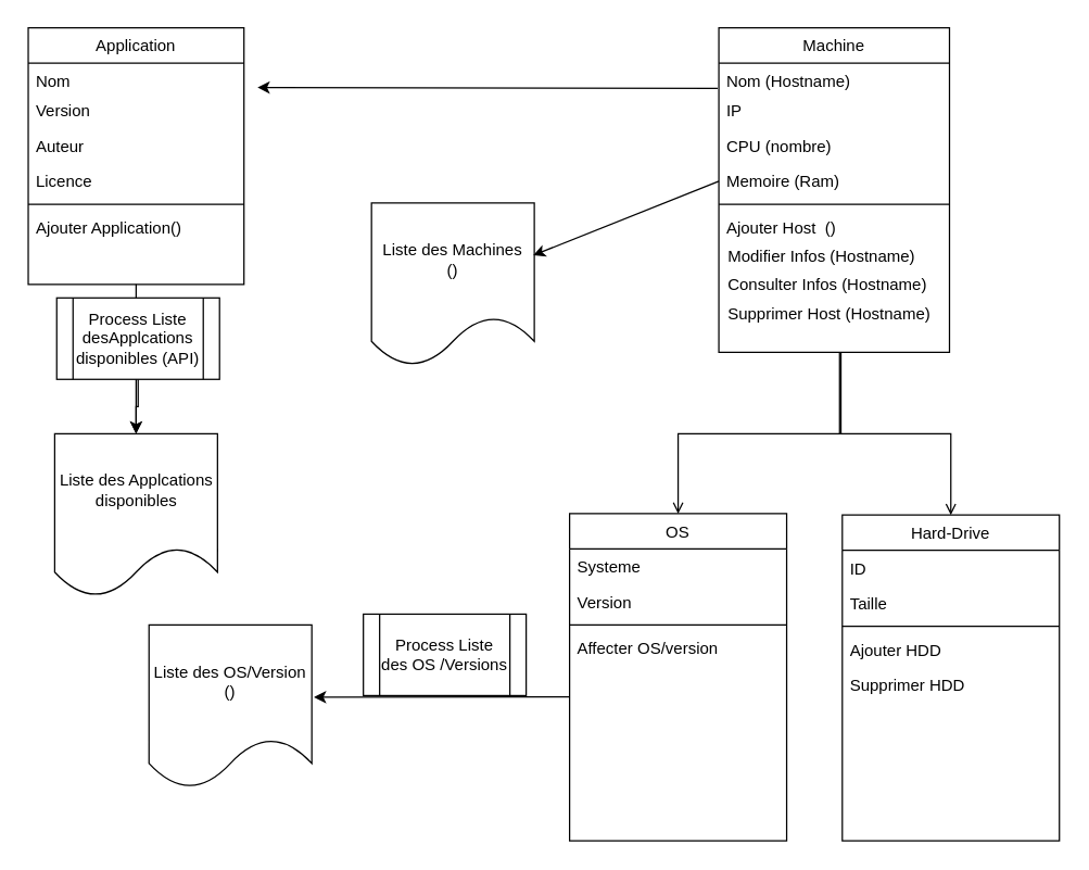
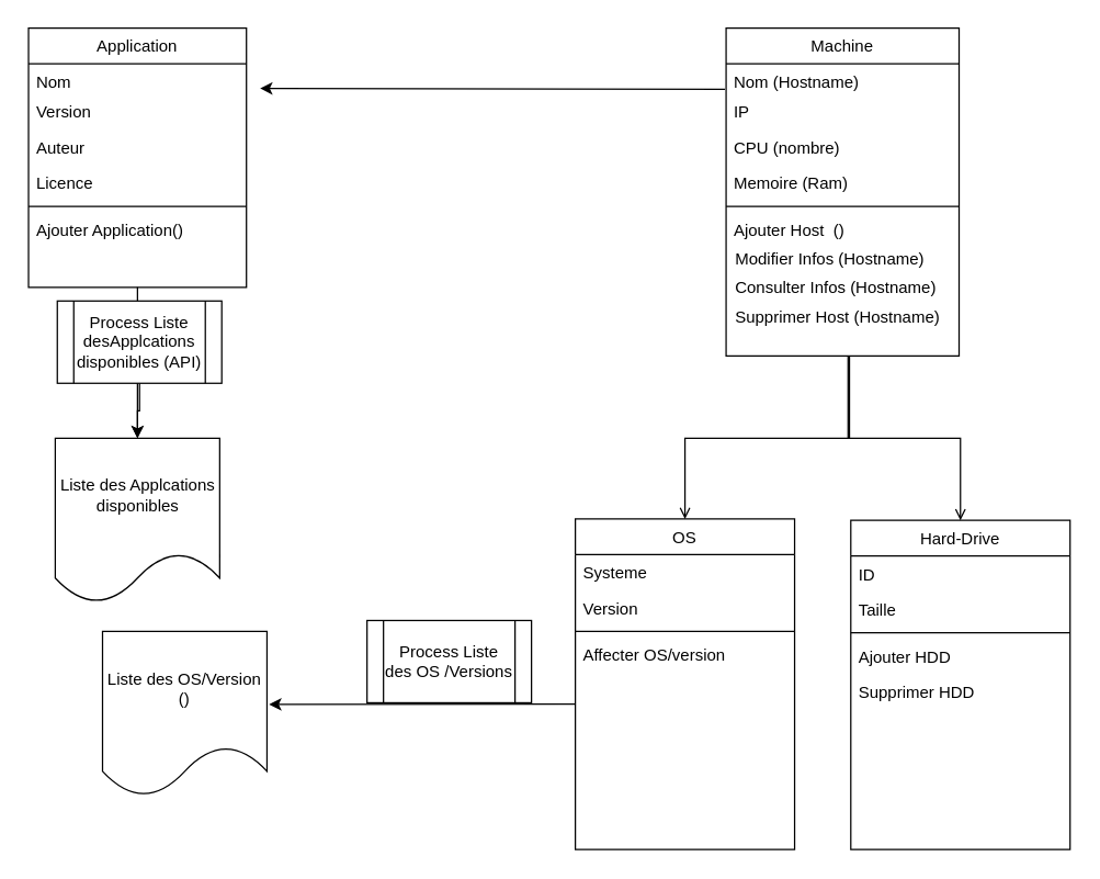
  <mxCell id="0" />
  <mxCell id="1" parent="0" />
  <mxCell id="2" value="Machine" style="swimlane;fontStyle=0;align=center;verticalAlign=top;childLayout=stackLayout;horizontal=1;startSize=26;horizontalStack=0;resizeParent=1;resizeLast=0;collapsible=1;marginBottom=0;rounded=0;shadow=0;strokeWidth=1;" parent="1" vertex="1"><mxGeometry x="529" y="20" width="170" height="239" as="geometry"><mxRectangle x="550" y="140" width="160" height="26" as="alternateBounds" /></mxGeometry></mxCell>
  <mxCell id="3" value="Nom (Hostname)" style="text;align=left;verticalAlign=top;spacingLeft=4;spacingRight=4;overflow=hidden;rotatable=0;points=[[0,0.5],[1,0.5]];portConstraint=eastwest;" parent="2" vertex="1"><mxGeometry y="26" width="170" height="22" as="geometry" /></mxCell>
  <mxCell id="4" value="IP&#10;" style="text;align=left;verticalAlign=top;spacingLeft=4;spacingRight=4;overflow=hidden;rotatable=0;points=[[0,0.5],[1,0.5]];portConstraint=eastwest;rounded=0;shadow=0;html=0;" parent="2" vertex="1"><mxGeometry y="48" width="170" height="26" as="geometry" /></mxCell>
  <mxCell id="5" value="CPU (nombre)&#10;" style="text;align=left;verticalAlign=top;spacingLeft=4;spacingRight=4;overflow=hidden;rotatable=0;points=[[0,0.5],[1,0.5]];portConstraint=eastwest;rounded=0;shadow=0;html=0;" parent="2" vertex="1"><mxGeometry y="74" width="170" height="26" as="geometry" /></mxCell>
  <mxCell id="6" value="Memoire (Ram)" style="text;align=left;verticalAlign=top;spacingLeft=4;spacingRight=4;overflow=hidden;rotatable=0;points=[[0,0.5],[1,0.5]];portConstraint=eastwest;rounded=0;shadow=0;html=0;" parent="2" vertex="1"><mxGeometry y="100" width="170" height="26" as="geometry" /></mxCell>
  <mxCell id="7" value="" style="line;html=1;strokeWidth=1;align=left;verticalAlign=middle;spacingTop=-1;spacingLeft=3;spacingRight=3;rotatable=0;labelPosition=right;points=[];portConstraint=eastwest;" parent="2" vertex="1"><mxGeometry y="126" width="170" height="8" as="geometry" /></mxCell>
  <mxCell id="8" value="Ajouter Host  () " style="text;align=left;verticalAlign=top;spacingLeft=4;spacingRight=4;overflow=hidden;rotatable=0;points=[[0,0.5],[1,0.5]];portConstraint=eastwest;" parent="2" vertex="1"><mxGeometry y="134" width="170" height="26" as="geometry" /></mxCell>
  <mxCell id="9" value="Hard-Drive" style="swimlane;fontStyle=0;align=center;verticalAlign=top;childLayout=stackLayout;horizontal=1;startSize=26;horizontalStack=0;resizeParent=1;resizeLast=0;collapsible=1;marginBottom=0;rounded=0;shadow=0;strokeWidth=1;" parent="1" vertex="1"><mxGeometry x="620" y="379" width="160" height="240" as="geometry"><mxRectangle x="130" y="380" width="160" height="26" as="alternateBounds" /></mxGeometry></mxCell>
  <mxCell id="10" value="ID" style="text;align=left;verticalAlign=top;spacingLeft=4;spacingRight=4;overflow=hidden;rotatable=0;points=[[0,0.5],[1,0.5]];portConstraint=eastwest;" parent="9" vertex="1"><mxGeometry y="26" width="160" height="26" as="geometry" /></mxCell>
  <mxCell id="11" value="Taille" style="text;align=left;verticalAlign=top;spacingLeft=4;spacingRight=4;overflow=hidden;rotatable=0;points=[[0,0.5],[1,0.5]];portConstraint=eastwest;rounded=0;shadow=0;html=0;" parent="9" vertex="1"><mxGeometry y="52" width="160" height="26" as="geometry" /></mxCell>
  <mxCell id="12" value="" style="line;html=1;strokeWidth=1;align=left;verticalAlign=middle;spacingTop=-1;spacingLeft=3;spacingRight=3;rotatable=0;labelPosition=right;points=[];portConstraint=eastwest;" parent="9" vertex="1"><mxGeometry y="78" width="160" height="8" as="geometry" /></mxCell>
  <mxCell id="13" value="Ajouter HDD" style="text;align=left;verticalAlign=top;spacingLeft=4;spacingRight=4;overflow=hidden;rotatable=0;points=[[0,0.5],[1,0.5]];portConstraint=eastwest;rounded=0;shadow=0;html=0;" vertex="1" parent="9"><mxGeometry y="86" width="160" height="26" as="geometry" /></mxCell>
  <mxCell id="14" value="Supprimer HDD" style="text;align=left;verticalAlign=top;spacingLeft=4;spacingRight=4;overflow=hidden;rotatable=0;points=[[0,0.5],[1,0.5]];portConstraint=eastwest;rounded=0;shadow=0;html=0;" vertex="1" parent="9"><mxGeometry y="112" width="160" height="26" as="geometry" /></mxCell>
  <mxCell id="15" value="OS" style="swimlane;fontStyle=0;align=center;verticalAlign=top;childLayout=stackLayout;horizontal=1;startSize=26;horizontalStack=0;resizeParent=1;resizeLast=0;collapsible=1;marginBottom=0;rounded=0;shadow=0;strokeWidth=1;" parent="1" vertex="1"><mxGeometry x="419" y="378" width="160" height="241" as="geometry"><mxRectangle x="130" y="380" width="160" height="26" as="alternateBounds" /></mxGeometry></mxCell>
  <mxCell id="16" value="Systeme" style="text;align=left;verticalAlign=top;spacingLeft=4;spacingRight=4;overflow=hidden;rotatable=0;points=[[0,0.5],[1,0.5]];portConstraint=eastwest;" parent="15" vertex="1"><mxGeometry y="26" width="160" height="26" as="geometry" /></mxCell>
  <mxCell id="17" value="Version" style="text;align=left;verticalAlign=top;spacingLeft=4;spacingRight=4;overflow=hidden;rotatable=0;points=[[0,0.5],[1,0.5]];portConstraint=eastwest;rounded=0;shadow=0;html=0;" parent="15" vertex="1"><mxGeometry y="52" width="160" height="26" as="geometry" /></mxCell>
  <mxCell id="18" value="" style="line;html=1;strokeWidth=1;align=left;verticalAlign=middle;spacingTop=-1;spacingLeft=3;spacingRight=3;rotatable=0;labelPosition=right;points=[];portConstraint=eastwest;" parent="15" vertex="1"><mxGeometry y="78" width="160" height="8" as="geometry" /></mxCell>
  <mxCell id="19" value="Affecter OS/version" style="text;align=left;verticalAlign=top;spacingLeft=4;spacingRight=4;overflow=hidden;rotatable=0;points=[[0,0.5],[1,0.5]];portConstraint=eastwest;rounded=0;shadow=0;html=0;" vertex="1" parent="15"><mxGeometry y="86" width="160" height="26" as="geometry" /></mxCell>
  <mxCell id="20" value="Modifier Infos (Hostname)&#10;" style="text;align=left;verticalAlign=top;spacingLeft=4;spacingRight=4;overflow=hidden;rotatable=0;points=[[0,0.5],[1,0.5]];portConstraint=eastwest;" parent="1" vertex="1"><mxGeometry x="530" y="175" width="170" height="26" as="geometry" /></mxCell>
  <mxCell id="21" value="Consulter Infos (Hostname)&#10;&#10;" style="text;align=left;verticalAlign=top;spacingLeft=4;spacingRight=4;overflow=hidden;rotatable=0;points=[[0,0.5],[1,0.5]];portConstraint=eastwest;" parent="1" vertex="1"><mxGeometry x="530" y="196" width="170" height="26" as="geometry" /></mxCell>
  <mxCell id="22" value="Supprimer Host (Hostname)" style="text;align=left;verticalAlign=top;spacingLeft=4;spacingRight=4;overflow=hidden;rotatable=0;points=[[0,0.5],[1,0.5]];portConstraint=eastwest;" parent="1" vertex="1"><mxGeometry x="530" y="217" width="170" height="26" as="geometry" /></mxCell>
  <mxCell id="23" value="" style="edgeStyle=orthogonalEdgeStyle;rounded=0;orthogonalLoop=1;jettySize=auto;html=1;" parent="1" source="24" target="37" edge="1"><mxGeometry relative="1" as="geometry" /></mxCell>
  <mxCell id="24" value="Application" style="swimlane;fontStyle=0;align=center;verticalAlign=top;childLayout=stackLayout;horizontal=1;startSize=26;horizontalStack=0;resizeParent=1;resizeLast=0;collapsible=1;marginBottom=0;rounded=0;shadow=0;strokeWidth=1;" parent="1" vertex="1"><mxGeometry x="20" y="20" width="159" height="189" as="geometry"><mxRectangle x="550" y="140" width="160" height="26" as="alternateBounds" /></mxGeometry></mxCell>
  <mxCell id="25" value="Nom" style="text;align=left;verticalAlign=top;spacingLeft=4;spacingRight=4;overflow=hidden;rotatable=0;points=[[0,0.5],[1,0.5]];portConstraint=eastwest;" parent="24" vertex="1"><mxGeometry y="26" width="159" height="22" as="geometry" /></mxCell>
  <mxCell id="26" value="Version" style="text;align=left;verticalAlign=top;spacingLeft=4;spacingRight=4;overflow=hidden;rotatable=0;points=[[0,0.5],[1,0.5]];portConstraint=eastwest;rounded=0;shadow=0;html=0;" parent="24" vertex="1"><mxGeometry y="48" width="159" height="26" as="geometry" /></mxCell>
  <mxCell id="27" value="Auteur&#10;" style="text;align=left;verticalAlign=top;spacingLeft=4;spacingRight=4;overflow=hidden;rotatable=0;points=[[0,0.5],[1,0.5]];portConstraint=eastwest;rounded=0;shadow=0;html=0;" parent="24" vertex="1"><mxGeometry y="74" width="159" height="26" as="geometry" /></mxCell>
  <mxCell id="28" value="Licence&#10;" style="text;align=left;verticalAlign=top;spacingLeft=4;spacingRight=4;overflow=hidden;rotatable=0;points=[[0,0.5],[1,0.5]];portConstraint=eastwest;rounded=0;shadow=0;html=0;" parent="24" vertex="1"><mxGeometry y="100" width="159" height="26" as="geometry" /></mxCell>
  <mxCell id="29" value="" style="line;html=1;strokeWidth=1;align=left;verticalAlign=middle;spacingTop=-1;spacingLeft=3;spacingRight=3;rotatable=0;labelPosition=right;points=[];portConstraint=eastwest;" parent="24" vertex="1"><mxGeometry y="126" width="159" height="8" as="geometry" /></mxCell>
  <mxCell id="30" value="Ajouter Application()" style="text;align=left;verticalAlign=top;spacingLeft=4;spacingRight=4;overflow=hidden;rotatable=0;points=[[0,0.5],[1,0.5]];portConstraint=eastwest;" parent="24" vertex="1"><mxGeometry y="134" width="159" height="26" as="geometry" /></mxCell>
  <mxCell id="31" value="" style="endArrow=open;shadow=0;strokeWidth=1;rounded=0;endFill=1;edgeStyle=elbowEdgeStyle;elbow=vertical;exitX=0.5;exitY=1;exitDx=0;exitDy=0;entryX=0.5;entryY=0;entryDx=0;entryDy=0;" parent="1" target="9" edge="1"><mxGeometry x="0.5" y="41" relative="1" as="geometry"><mxPoint x="618" y="259" as="sourcePoint" /><mxPoint x="723" y="339" as="targetPoint" /><mxPoint x="-40" y="32" as="offset" /></mxGeometry></mxCell>
  <mxCell id="32" value="" style="endArrow=open;shadow=0;strokeWidth=1;rounded=0;endFill=1;edgeStyle=elbowEdgeStyle;elbow=vertical;" parent="1" target="15" edge="1"><mxGeometry x="0.5" y="41" relative="1" as="geometry"><mxPoint x="619" y="259" as="sourcePoint" /><mxPoint x="519" y="369" as="targetPoint" /><mxPoint x="-40" y="32" as="offset" /></mxGeometry></mxCell>
  <mxCell id="33" value="" style="endArrow=classic;html=1;exitX=-0.005;exitY=-0.131;exitDx=0;exitDy=0;exitPerimeter=0;" parent="1" source="4" edge="1"><mxGeometry width="50" height="50" relative="1" as="geometry"><mxPoint x="359" y="259" as="sourcePoint" /><mxPoint x="189" y="64" as="targetPoint" /></mxGeometry></mxCell>
- <mxCell id="34" value="Liste des Machines&lt;br&gt;()" style="shape=document;whiteSpace=wrap;html=1;boundedLbl=1;" parent="1" vertex="1"><mxGeometry x="273" y="149" width="120" height="120" as="geometry" /></mxCell>
  <mxCell id="35" value="" style="edgeStyle=orthogonalEdgeStyle;rounded=0;orthogonalLoop=1;jettySize=auto;html=1;" edge="1" parent="1" source="36" target="37"><mxGeometry relative="1" as="geometry" /></mxCell>
  <mxCell id="36" value="Process Liste desApplcations disponibles (API)" style="shape=process;whiteSpace=wrap;html=1;backgroundOutline=1;" parent="1" vertex="1"><mxGeometry x="41" y="219" width="120" height="60" as="geometry" /></mxCell>
  <mxCell id="37" value="Liste des Applcations disponibles" style="shape=document;whiteSpace=wrap;html=1;boundedLbl=1;" parent="1" vertex="1"><mxGeometry x="39.5" y="319" width="120" height="120" as="geometry" /></mxCell>
- <mxCell id="38" value="" style="endArrow=classic;html=1;exitX=0;exitY=0.5;exitDx=0;exitDy=0;entryX=0.993;entryY=0.322;entryDx=0;entryDy=0;entryPerimeter=0;" parent="1" source="6" target="34" edge="1"><mxGeometry width="50" height="50" relative="1" as="geometry"><mxPoint x="369" y="279" as="sourcePoint" /><mxPoint x="419" y="229" as="targetPoint" /></mxGeometry></mxCell>
- <mxCell id="39" value="Liste des OS/Version&lt;br&gt;()" style="shape=document;whiteSpace=wrap;html=1;boundedLbl=1;" vertex="1" parent="1"><mxGeometry x="109" y="460" width="120" height="120" as="geometry" /></mxCell>
+ <mxCell id="39" value="Liste des OS/Version&lt;br&gt;()" style="shape=document;whiteSpace=wrap;html=1;boundedLbl=1;" vertex="1" parent="1"><mxGeometry x="74" y="460" width="120" height="120" as="geometry" /></mxCell>
  <mxCell id="40" value="Process Liste des OS /Versions" style="shape=process;whiteSpace=wrap;html=1;backgroundOutline=1;" vertex="1" parent="1"><mxGeometry x="267" y="452" width="120" height="60" as="geometry" /></mxCell>
  <mxCell id="41" value="" style="endArrow=classic;html=1;entryX=1.013;entryY=0.443;entryDx=0;entryDy=0;entryPerimeter=0;" edge="1" parent="1" target="39"><mxGeometry width="50" height="50" relative="1" as="geometry"><mxPoint x="419" y="513" as="sourcePoint" /><mxPoint x="419" y="409" as="targetPoint" /></mxGeometry></mxCell>
